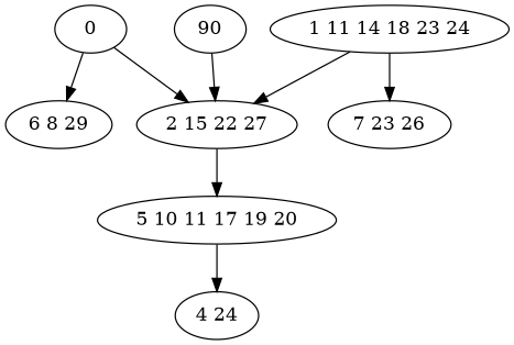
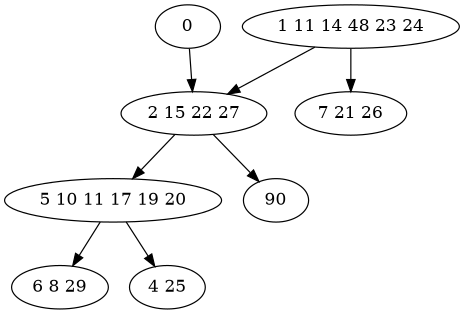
  digraph {
    n1 [label="2 15 22 27"]
    n2 [label="5 10 11 17 19 20"]
    n3 [label=90]
    0
    n5 [label="6 8 29"]
-   n6 [label="1 11 14 18 23 24"]
-   n7 [label="7 23 26"]
-   n8 [label="4 24"]
+   n6 [label="1 11 14 48 23 24"]
+   n7 [label="7 21 26"]
+   n8 [label="4 25"]
    n1 -> n2
-   n3 -> n1
+   n1 -> n3
    n2 -> n8
    0 -> n1
-   0 -> n5
+   n2 -> n5
    n6 -> n1
    n6 -> n7
  }
